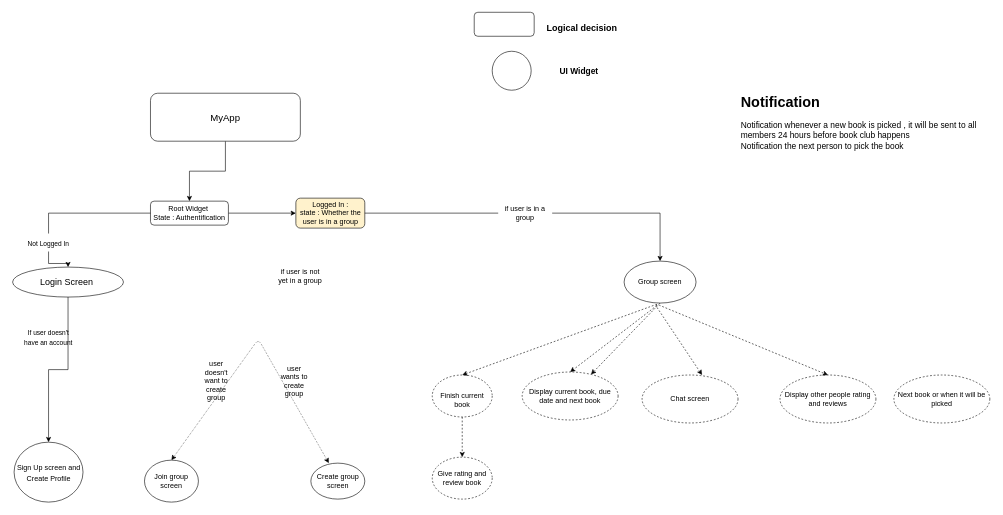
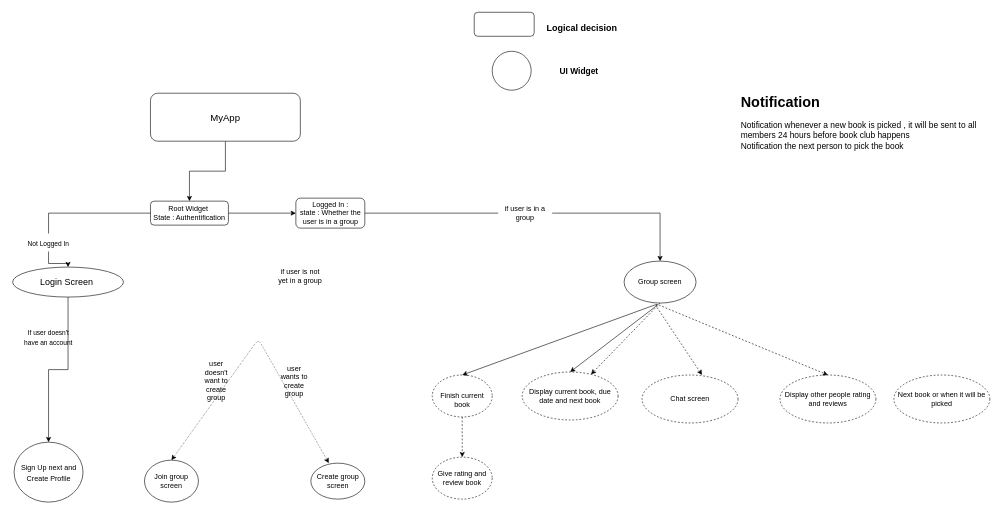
  <mxCell id="0" />
  <mxCell id="1" parent="0" />
  <mxCell id="2" value="" style="rounded=1;whiteSpace=wrap;html=1;" vertex="1" parent="1"><mxGeometry x="790" y="20" width="100" height="40" as="geometry" /></mxCell>
  <mxCell id="3" value="" style="ellipse;whiteSpace=wrap;html=1;aspect=fixed;" vertex="1" parent="1"><mxGeometry x="820" y="85" width="65" height="65" as="geometry" /></mxCell>
  <mxCell id="4" value="&lt;b&gt;&lt;font style=&quot;font-size: 14px;&quot;&gt;UI Widget&lt;/font&gt;&lt;/b&gt;" style="text;html=1;strokeColor=none;fillColor=none;align=center;verticalAlign=middle;whiteSpace=wrap;rounded=0;" vertex="1" parent="1"><mxGeometry x="930" y="102.5" width="70" height="30" as="geometry" /></mxCell>
  <mxCell id="5" value="&lt;b&gt;&lt;font style=&quot;font-size: 15px;&quot;&gt;Logical decision&lt;/font&gt;&lt;/b&gt;" style="text;html=1;strokeColor=none;fillColor=none;align=center;verticalAlign=middle;whiteSpace=wrap;rounded=0;" vertex="1" parent="1"><mxGeometry x="910" y="30" width="120" height="30" as="geometry" /></mxCell>
  <mxCell id="6" value="" style="edgeStyle=orthogonalEdgeStyle;rounded=0;orthogonalLoop=1;jettySize=auto;html=1;fontSize=15;" edge="1" parent="1" source="7" target="10"><mxGeometry relative="1" as="geometry" /></mxCell>
  <mxCell id="7" value="&lt;font style=&quot;font-size: 16px;&quot;&gt;MyApp&lt;/font&gt;" style="rounded=1;whiteSpace=wrap;html=1;" vertex="1" parent="1"><mxGeometry x="250" y="155" width="250" height="80" as="geometry" /></mxCell>
  <mxCell id="8" style="edgeStyle=orthogonalEdgeStyle;rounded=0;orthogonalLoop=1;jettySize=auto;html=1;entryX=0.5;entryY=0;entryDx=0;entryDy=0;fontSize=15;startArrow=none;" edge="1" parent="1" source="14" target="12"><mxGeometry relative="1" as="geometry" /></mxCell>
  <mxCell id="9" value="" style="edgeStyle=orthogonalEdgeStyle;rounded=0;orthogonalLoop=1;jettySize=auto;html=1;fontSize=12;" edge="1" parent="1" source="10" target="18"><mxGeometry relative="1" as="geometry" /></mxCell>
  <mxCell id="10" value="Root Widget&amp;nbsp;&lt;br&gt;State : Authentification" style="rounded=1;whiteSpace=wrap;html=1;" vertex="1" parent="1"><mxGeometry x="250" y="335" width="130" height="40" as="geometry" /></mxCell>
  <mxCell id="11" value="" style="edgeStyle=orthogonalEdgeStyle;rounded=0;orthogonalLoop=1;jettySize=auto;html=1;fontSize=15;" edge="1" parent="1" source="12" target="13"><mxGeometry relative="1" as="geometry" /></mxCell>
  <mxCell id="12" value="Login Screen&amp;nbsp;" style="ellipse;whiteSpace=wrap;html=1;fontSize=15;" vertex="1" parent="1"><mxGeometry x="20" y="445" width="185" height="50" as="geometry" /></mxCell>
- <mxCell id="13" value="&lt;font style=&quot;font-size: 12px;&quot;&gt;Sign Up screen and Create Profile&lt;/font&gt;" style="ellipse;whiteSpace=wrap;html=1;fontSize=15;" vertex="1" parent="1"><mxGeometry x="22.5" y="737" width="115" height="100" as="geometry" /></mxCell>
+ <mxCell id="13" value="&lt;font style=&quot;font-size: 12px;&quot;&gt;Sign Up next and Create Profile&lt;/font&gt;" style="ellipse;whiteSpace=wrap;html=1;fontSize=15;" vertex="1" parent="1"><mxGeometry x="22.5" y="737" width="115" height="100" as="geometry" /></mxCell>
  <mxCell id="14" value="&lt;font style=&quot;font-size: 11px;&quot;&gt;Not Logged In&lt;/font&gt;" style="text;html=1;strokeColor=none;fillColor=none;align=center;verticalAlign=middle;whiteSpace=wrap;rounded=0;fontSize=15;" vertex="1" parent="1"><mxGeometry x="40" y="389" width="80" height="30" as="geometry" /></mxCell>
  <mxCell id="15" value="" style="edgeStyle=orthogonalEdgeStyle;rounded=0;orthogonalLoop=1;jettySize=auto;html=1;entryX=0.5;entryY=0;entryDx=0;entryDy=0;fontSize=15;endArrow=none;" edge="1" parent="1" source="10" target="14"><mxGeometry relative="1" as="geometry"><mxPoint x="250" y="355" as="sourcePoint" /><mxPoint x="70" y="465" as="targetPoint" /></mxGeometry></mxCell>
  <mxCell id="16" value="&lt;font style=&quot;font-size: 11px;&quot;&gt;If user doesn't have an account&lt;br&gt;&lt;br&gt;&lt;/font&gt;" style="text;html=1;strokeColor=none;fillColor=none;align=center;verticalAlign=middle;whiteSpace=wrap;rounded=0;fontSize=15;" vertex="1" parent="1"><mxGeometry x="35" y="555" width="90" height="30" as="geometry" /></mxCell>
  <mxCell id="17" style="edgeStyle=orthogonalEdgeStyle;rounded=0;orthogonalLoop=1;jettySize=auto;html=1;fontSize=12;startArrow=none;" edge="1" parent="1" source="33" target="19"><mxGeometry relative="1" as="geometry" /></mxCell>
- <mxCell id="18" value="Logged In :&lt;br&gt;state : Whether the user is in a group" style="rounded=1;whiteSpace=wrap;html=1;fontSize=12;fillColor=#fff2cc;" vertex="1" parent="1"><mxGeometry x="492.5" y="330" width="115" height="50" as="geometry" /></mxCell>
+ <mxCell id="18" value="Logged In :&lt;br&gt;state : Whether the user is in a group" style="rounded=1;whiteSpace=wrap;html=1;fontSize=12;" vertex="1" parent="1"><mxGeometry x="492.5" y="330" width="115" height="50" as="geometry" /></mxCell>
  <mxCell id="19" value="Group screen&lt;br&gt;" style="ellipse;whiteSpace=wrap;html=1;fontSize=12;" vertex="1" parent="1"><mxGeometry x="1040" y="435" width="120" height="70" as="geometry" /></mxCell>
  <mxCell id="20" value="Join group screen" style="ellipse;whiteSpace=wrap;html=1;fontSize=12;" vertex="1" parent="1"><mxGeometry x="240" y="767" width="90" height="70" as="geometry" /></mxCell>
  <mxCell id="21" value="Create group &lt;br&gt;screen" style="ellipse;whiteSpace=wrap;html=1;fontSize=12;" vertex="1" parent="1"><mxGeometry x="517.5" y="772" width="90" height="60" as="geometry" /></mxCell>
  <mxCell id="22" value="" style="endArrow=classic;startArrow=classic;html=1;rounded=1;fontSize=12;entryX=0.333;entryY=0;entryDx=0;entryDy=0;entryPerimeter=0;exitX=0.5;exitY=0;exitDx=0;exitDy=0;dashed=1;dashPattern=1 2;" edge="1" parent="1" source="20" target="21"><mxGeometry width="50" height="50" relative="1" as="geometry"><mxPoint x="380" y="605" as="sourcePoint" /><mxPoint x="430" y="555" as="targetPoint" /><Array as="points"><mxPoint x="430" y="565" /></Array></mxGeometry></mxCell>
  <mxCell id="23" value="user wants to create group&lt;br&gt;" style="text;html=1;strokeColor=none;fillColor=none;align=center;verticalAlign=middle;whiteSpace=wrap;rounded=0;fontSize=12;dashed=1;" vertex="1" parent="1"><mxGeometry x="460" y="620" width="60" height="30" as="geometry" /></mxCell>
  <mxCell id="24" value="" style="edgeStyle=orthogonalEdgeStyle;rounded=1;orthogonalLoop=1;jettySize=auto;html=1;dashed=1;fontSize=12;" edge="1" parent="1" source="25" target="29"><mxGeometry relative="1" as="geometry" /></mxCell>
  <mxCell id="25" value="&lt;div style=&quot;&quot;&gt;&lt;span style=&quot;background-color: initial;&quot;&gt;&lt;br&gt;&lt;/span&gt;&lt;/div&gt;&lt;div style=&quot;&quot;&gt;&lt;span style=&quot;background-color: initial;&quot;&gt;&lt;br&gt;&lt;/span&gt;&lt;/div&gt;&lt;div style=&quot;&quot;&gt;&lt;span style=&quot;background-color: initial;&quot;&gt;Finish current book&lt;/span&gt;&lt;/div&gt;&lt;div style=&quot;&quot;&gt;&lt;br&gt;&lt;/div&gt;" style="ellipse;whiteSpace=wrap;html=1;dashed=1;fontSize=12;align=center;" vertex="1" parent="1"><mxGeometry x="720" y="625" width="100" height="70" as="geometry" /></mxCell>
  <mxCell id="26" value="Display current book, due date and next book&lt;br&gt;" style="ellipse;whiteSpace=wrap;html=1;dashed=1;fontSize=12;" vertex="1" parent="1"><mxGeometry x="870" y="620" width="160" height="80" as="geometry" /></mxCell>
- <mxCell id="27" value="" style="endArrow=classic;startArrow=classic;html=1;rounded=1;fontSize=12;entryX=0.5;entryY=0;entryDx=0;entryDy=0;exitX=0.5;exitY=0;exitDx=0;exitDy=0;dashed=1;" edge="1" parent="1" source="25" target="26"><mxGeometry width="50" height="50" relative="1" as="geometry"><mxPoint x="800" y="605" as="sourcePoint" /><mxPoint x="850" y="555" as="targetPoint" /><Array as="points"><mxPoint x="1100" y="505" /></Array></mxGeometry></mxCell>
+ <mxCell id="27" value="" style="endArrow=classic;startArrow=classic;html=1;rounded=1;fontSize=12;entryX=0.5;entryY=0;entryDx=0;entryDy=0;exitX=0.5;exitY=0;exitDx=0;exitDy=0;dashed=0;" edge="1" parent="1" source="25" target="26"><mxGeometry width="50" height="50" relative="1" as="geometry"><mxPoint x="800" y="605" as="sourcePoint" /><mxPoint x="850" y="555" as="targetPoint" /><Array as="points"><mxPoint x="1100" y="505" /></Array></mxGeometry></mxCell>
  <mxCell id="28" value="user doesn't want to create group" style="text;html=1;strokeColor=none;fillColor=none;align=center;verticalAlign=middle;whiteSpace=wrap;rounded=0;fontSize=12;dashed=1;" vertex="1" parent="1"><mxGeometry x="330" y="620" width="60" height="30" as="geometry" /></mxCell>
  <mxCell id="29" value="&lt;div style=&quot;&quot;&gt;Give rating and review book&lt;/div&gt;" style="ellipse;whiteSpace=wrap;html=1;dashed=1;fontSize=12;align=center;" vertex="1" parent="1"><mxGeometry x="720" y="762" width="100" height="70" as="geometry" /></mxCell>
  <mxCell id="30" value="Chat screen&lt;br&gt;" style="ellipse;whiteSpace=wrap;html=1;dashed=1;fontSize=12;" vertex="1" parent="1"><mxGeometry x="1070" y="625" width="160" height="80" as="geometry" /></mxCell>
  <mxCell id="31" value="Display other people rating and reviews" style="ellipse;whiteSpace=wrap;html=1;dashed=1;fontSize=12;" vertex="1" parent="1"><mxGeometry x="1300" y="625" width="160" height="80" as="geometry" /></mxCell>
  <mxCell id="32" value="" style="endArrow=classic;startArrow=classic;html=1;rounded=1;dashed=1;fontSize=12;entryX=0.5;entryY=0;entryDx=0;entryDy=0;" edge="1" parent="1" target="31"><mxGeometry width="50" height="50" relative="1" as="geometry"><mxPoint x="1170" y="625" as="sourcePoint" /><mxPoint x="1220" y="575" as="targetPoint" /><Array as="points"><mxPoint x="1090" y="505" /></Array></mxGeometry></mxCell>
  <mxCell id="33" value="if user is in a group&lt;br&gt;" style="text;html=1;strokeColor=none;fillColor=none;align=center;verticalAlign=middle;whiteSpace=wrap;rounded=0;dashed=1;fontSize=12;" vertex="1" parent="1"><mxGeometry x="830" y="337.5" width="90" height="35" as="geometry" /></mxCell>
  <mxCell id="34" value="" style="edgeStyle=orthogonalEdgeStyle;rounded=0;orthogonalLoop=1;jettySize=auto;html=1;fontSize=12;endArrow=none;" edge="1" parent="1" source="18" target="33"><mxGeometry relative="1" as="geometry"><mxPoint x="607.5" y="355" as="sourcePoint" /><mxPoint x="1100" y="435" as="targetPoint" /></mxGeometry></mxCell>
  <mxCell id="35" value="if user is not yet in a group&lt;br&gt;" style="text;html=1;strokeColor=none;fillColor=none;align=center;verticalAlign=middle;whiteSpace=wrap;rounded=0;dashed=1;fontSize=12;" vertex="1" parent="1"><mxGeometry x="460" y="445" width="80" height="30" as="geometry" /></mxCell>
  <mxCell id="36" value="Next book or when it will be picked" style="ellipse;whiteSpace=wrap;html=1;dashed=1;fontSize=12;" vertex="1" parent="1"><mxGeometry x="1490" y="625" width="160" height="80" as="geometry" /></mxCell>
  <mxCell id="37" value="" style="endArrow=classic;html=1;rounded=1;dashed=1;fontSize=12;exitX=0.5;exitY=1;exitDx=0;exitDy=0;" edge="1" parent="1" source="19" target="26"><mxGeometry width="50" height="50" relative="1" as="geometry"><mxPoint x="1440" y="575" as="sourcePoint" /><mxPoint x="1490" y="525" as="targetPoint" /></mxGeometry></mxCell>
  <mxCell id="38" value="&lt;h1&gt;Notification&lt;/h1&gt;&lt;p style=&quot;font-size: 14px;&quot;&gt;&lt;font style=&quot;font-size: 14px;&quot;&gt;Notification whenever a new book is picked , it will be sent to all members 24 hours before book club happens&lt;br&gt;Notification the next person to pick the book&lt;/font&gt;&lt;/p&gt;&lt;p style=&quot;font-size: 14px;&quot;&gt;&lt;br&gt;&lt;/p&gt;" style="text;html=1;strokeColor=none;fillColor=none;spacing=5;spacingTop=-20;whiteSpace=wrap;overflow=hidden;rounded=0;dashed=1;fontSize=12;" vertex="1" parent="1"><mxGeometry x="1230" y="150" width="420" height="120" as="geometry" /></mxCell>
